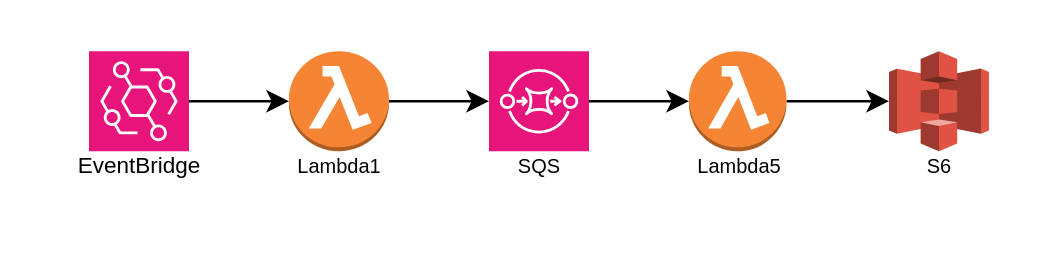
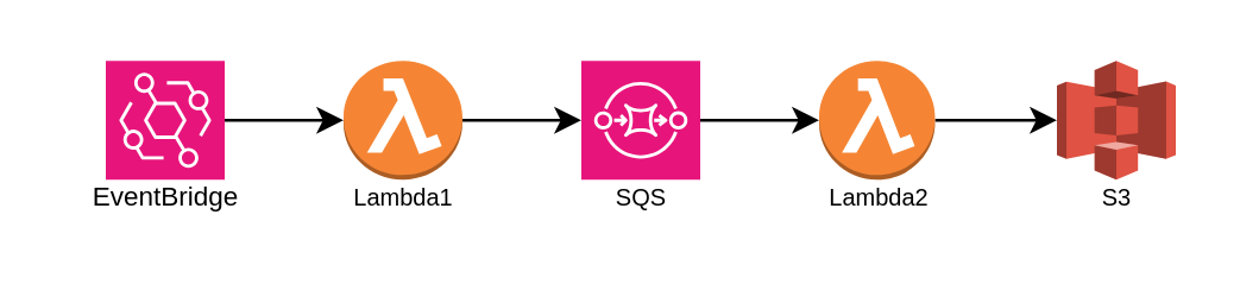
  <mxCell id="0" />
  <mxCell id="1" parent="0" />
  <mxCell id="2" value="" style="edgeStyle=orthogonalEdgeStyle;rounded=0;orthogonalLoop=1;jettySize=auto;html=1;" edge="1" parent="1" source="3" target="5"><mxGeometry relative="1" as="geometry" /></mxCell>
  <mxCell id="3" value="" style="sketch=0;points=[[0,0,0],[0.25,0,0],[0.5,0,0],[0.75,0,0],[1,0,0],[0,1,0],[0.25,1,0],[0.5,1,0],[0.75,1,0],[1,1,0],[0,0.25,0],[0,0.5,0],[0,0.75,0],[1,0.25,0],[1,0.5,0],[1,0.75,0]];outlineConnect=0;fontColor=#232F3E;fillColor=#E7157B;strokeColor=#ffffff;dashed=0;verticalLabelPosition=bottom;verticalAlign=top;align=center;html=1;fontSize=12;fontStyle=0;aspect=fixed;shape=mxgraph.aws4.resourceIcon;resIcon=mxgraph.aws4.eventbridge;" vertex="1" parent="1"><mxGeometry x="35" y="20" width="40" height="40" as="geometry" /></mxCell>
  <mxCell id="4" value="" style="edgeStyle=orthogonalEdgeStyle;rounded=0;orthogonalLoop=1;jettySize=auto;html=1;" edge="1" parent="1" source="5" target="9"><mxGeometry relative="1" as="geometry" /></mxCell>
  <mxCell id="5" value="" style="outlineConnect=0;dashed=0;verticalLabelPosition=bottom;verticalAlign=top;align=center;html=1;shape=mxgraph.aws3.lambda_function;fillColor=#F58534;gradientColor=none;" vertex="1" parent="1"><mxGeometry x="115" y="20" width="40" height="40" as="geometry" /></mxCell>
  <mxCell id="6" value="" style="edgeStyle=orthogonalEdgeStyle;rounded=0;orthogonalLoop=1;jettySize=auto;html=1;" edge="1" parent="1" source="7" target="10"><mxGeometry relative="1" as="geometry" /></mxCell>
  <mxCell id="7" value="" style="outlineConnect=0;dashed=0;verticalLabelPosition=bottom;verticalAlign=top;align=center;html=1;shape=mxgraph.aws3.lambda_function;fillColor=#F58534;gradientColor=none;" vertex="1" parent="1"><mxGeometry x="275" y="20" width="39" height="40" as="geometry" /></mxCell>
  <mxCell id="8" value="" style="edgeStyle=orthogonalEdgeStyle;rounded=0;orthogonalLoop=1;jettySize=auto;html=1;" edge="1" parent="1" source="9" target="7"><mxGeometry relative="1" as="geometry" /></mxCell>
  <mxCell id="9" value="" style="sketch=0;points=[[0,0,0],[0.25,0,0],[0.5,0,0],[0.75,0,0],[1,0,0],[0,1,0],[0.25,1,0],[0.5,1,0],[0.75,1,0],[1,1,0],[0,0.25,0],[0,0.5,0],[0,0.75,0],[1,0.25,0],[1,0.5,0],[1,0.75,0]];outlineConnect=0;fontColor=#232F3E;fillColor=#E7157B;strokeColor=#ffffff;dashed=0;verticalLabelPosition=bottom;verticalAlign=top;align=center;html=1;fontSize=12;fontStyle=0;aspect=fixed;shape=mxgraph.aws4.resourceIcon;resIcon=mxgraph.aws4.sqs;" vertex="1" parent="1"><mxGeometry x="195" y="20" width="40" height="40" as="geometry" /></mxCell>
  <mxCell id="10" value="" style="outlineConnect=0;dashed=0;verticalLabelPosition=bottom;verticalAlign=top;align=center;html=1;shape=mxgraph.aws3.s3;fillColor=#E05243;gradientColor=none;" vertex="1" parent="1"><mxGeometry x="355" y="20" width="40" height="40" as="geometry" /></mxCell>
  <mxCell id="11" value="&lt;font style=&quot;font-size: 9px;&quot;&gt;EventBridge&lt;/font&gt;" style="text;html=1;align=center;verticalAlign=middle;resizable=0;points=[];autosize=1;strokeColor=none;fillColor=none;" vertex="1" parent="1"><mxGeometry x="20" y="50" width="70" height="30" as="geometry" /></mxCell>
  <mxCell id="12" value="&lt;font style=&quot;font-size: 8px;&quot;&gt;Lambda1&lt;/font&gt;" style="text;html=1;align=center;verticalAlign=middle;resizable=0;points=[];autosize=1;strokeColor=none;fillColor=none;" vertex="1" parent="1"><mxGeometry x="105" y="50" width="60" height="30" as="geometry" /></mxCell>
- <mxCell id="13" value="&lt;font style=&quot;font-size: 8px;&quot;&gt;Lambda5&lt;/font&gt;" style="text;html=1;align=center;verticalAlign=middle;resizable=0;points=[];autosize=1;strokeColor=none;fillColor=none;" vertex="1" parent="1"><mxGeometry x="264.5" y="50" width="60" height="30" as="geometry" /></mxCell>
+ <mxCell id="13" value="&lt;font style=&quot;font-size: 8px;&quot;&gt;Lambda2&lt;/font&gt;" style="text;html=1;align=center;verticalAlign=middle;resizable=0;points=[];autosize=1;strokeColor=none;fillColor=none;" vertex="1" parent="1"><mxGeometry x="264.5" y="50" width="60" height="30" as="geometry" /></mxCell>
  <mxCell id="14" value="&lt;span style=&quot;font-size: 8px;&quot;&gt;SQS&lt;/span&gt;" style="text;html=1;align=center;verticalAlign=middle;resizable=0;points=[];autosize=1;strokeColor=none;fillColor=none;" vertex="1" parent="1"><mxGeometry x="195" y="50" width="40" height="30" as="geometry" /></mxCell>
- <mxCell id="15" value="&lt;span style=&quot;font-size: 8px;&quot;&gt;S6&lt;/span&gt;" style="text;html=1;align=center;verticalAlign=middle;resizable=0;points=[];autosize=1;strokeColor=none;fillColor=none;" vertex="1" parent="1"><mxGeometry x="360" y="50" width="30" height="30" as="geometry" /></mxCell>
+ <mxCell id="15" value="&lt;span style=&quot;font-size: 8px;&quot;&gt;S3&lt;/span&gt;" style="text;html=1;align=center;verticalAlign=middle;resizable=0;points=[];autosize=1;strokeColor=none;fillColor=none;" vertex="1" parent="1"><mxGeometry x="360" y="50" width="30" height="30" as="geometry" /></mxCell>
